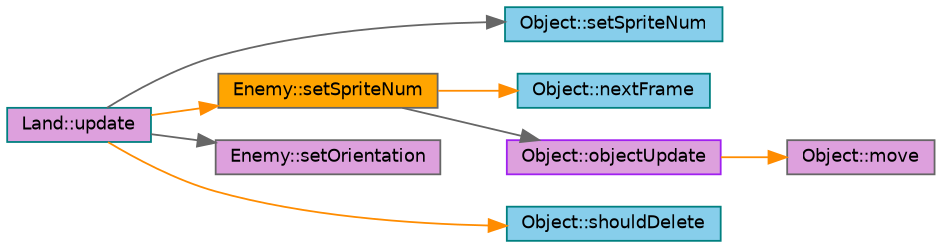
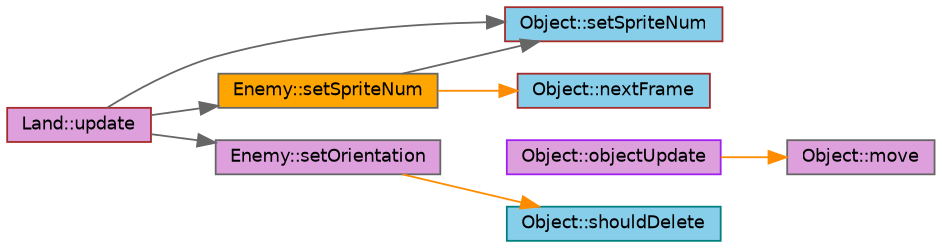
  digraph {
    rankdir=LR
    node [color=gray40 fillcolor=plum fontname=Helvetica fontsize=10 shape=box style=filled]
    edge [color=darkorange fontname=Helvetica fontsize=10 labelfontname=Helvetica labelfontsize=10 style=solid]
-   n1 [color=teal fontcolor=black height=0.2 label="Land::update" width=0.4]
+   n1 [color=brown fontcolor=black height=0.2 label="Land::update" width=0.4]
    n2 [fillcolor=orange height=0.2 label="Enemy::setSpriteNum" width=0.4]
    n3 [height=0.2 label="Enemy::setOrientation" width=0.4]
-   n4 [color=teal fillcolor=skyblue height=0.2 label="Object::setSpriteNum" width=0.4]
+   n4 [color=brown fillcolor=skyblue height=0.2 label="Object::setSpriteNum" width=0.4]
    n5 [color=teal fillcolor=skyblue height=0.2 label="Object::shouldDelete" width=0.4]
-   n6 [color=teal fillcolor=skyblue height=0.2 label="Object::nextFrame" width=0.4]
+   n6 [color=brown fillcolor=skyblue height=0.2 label="Object::nextFrame" width=0.4]
    n7 [color=purple height=0.2 label="Object::objectUpdate" width=0.4]
    n8 [height=0.2 label="Object::move" width=0.4]
-   n1 -> n2
+   n1 -> n2 [color=gray40]
    n1 -> n3 [color=gray40]
    n1 -> n4 [color=gray40]
-   n1 -> n5
+   n3 -> n5
    n2 -> n6
-   n2 -> n7 [color=gray40]
+   n2 -> n4 [color=gray40]
    n7 -> n8
  }
